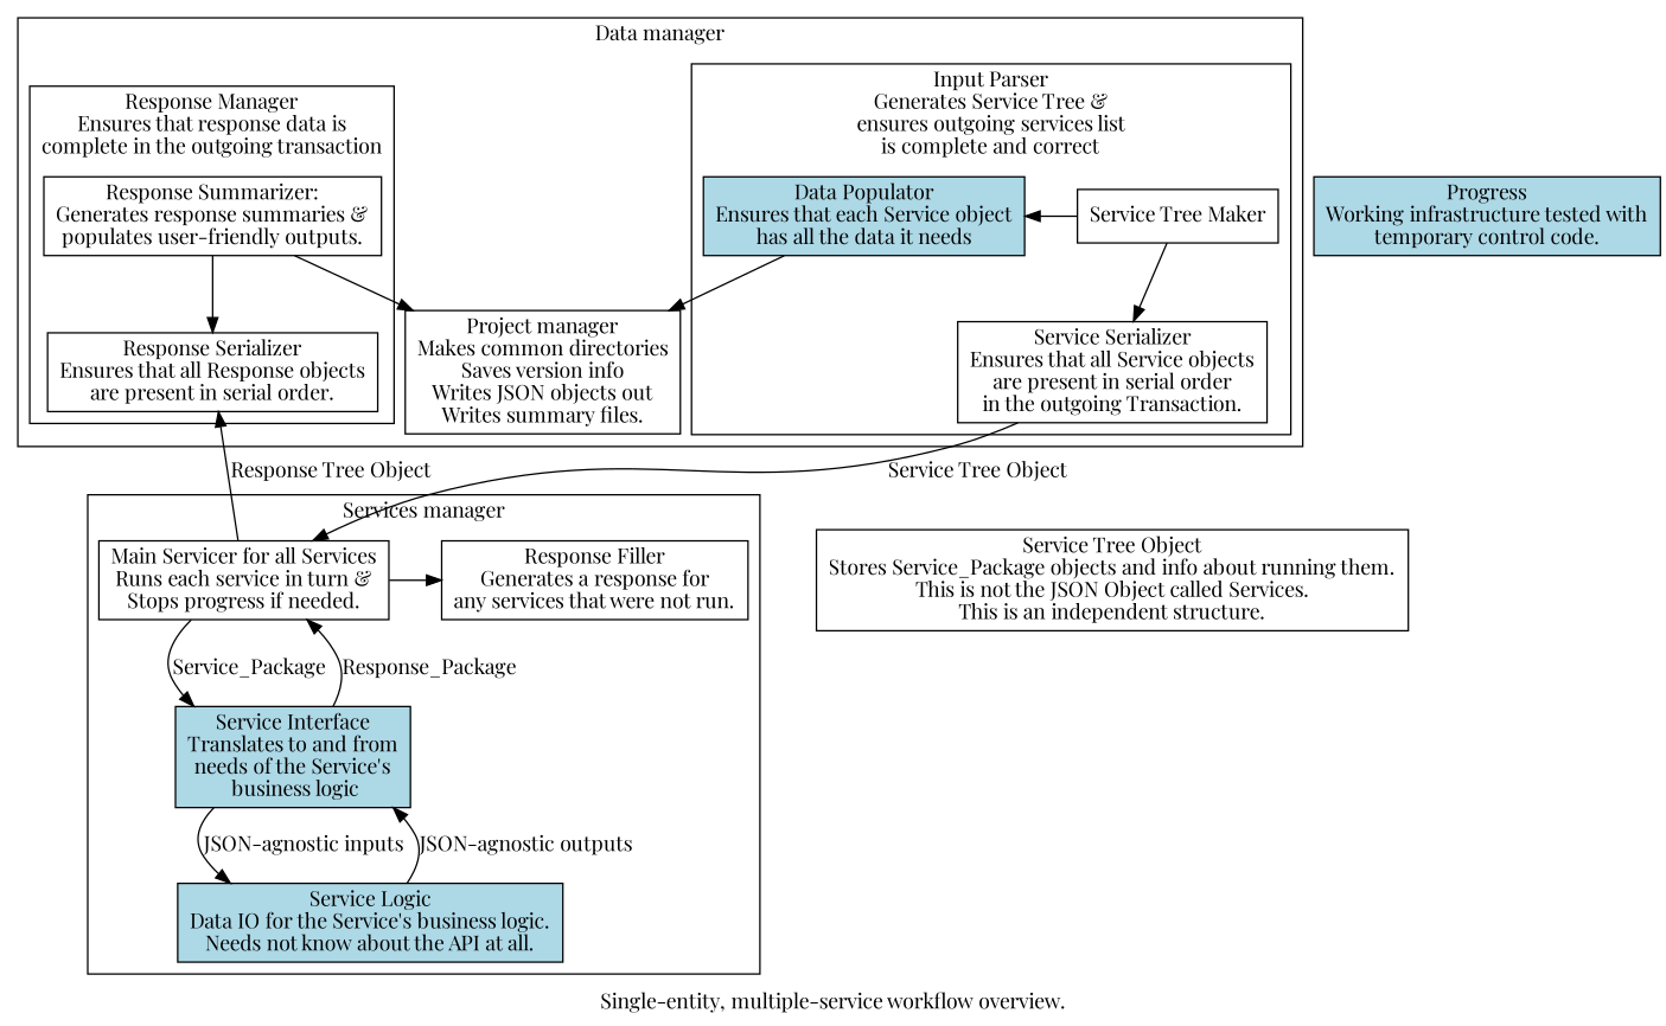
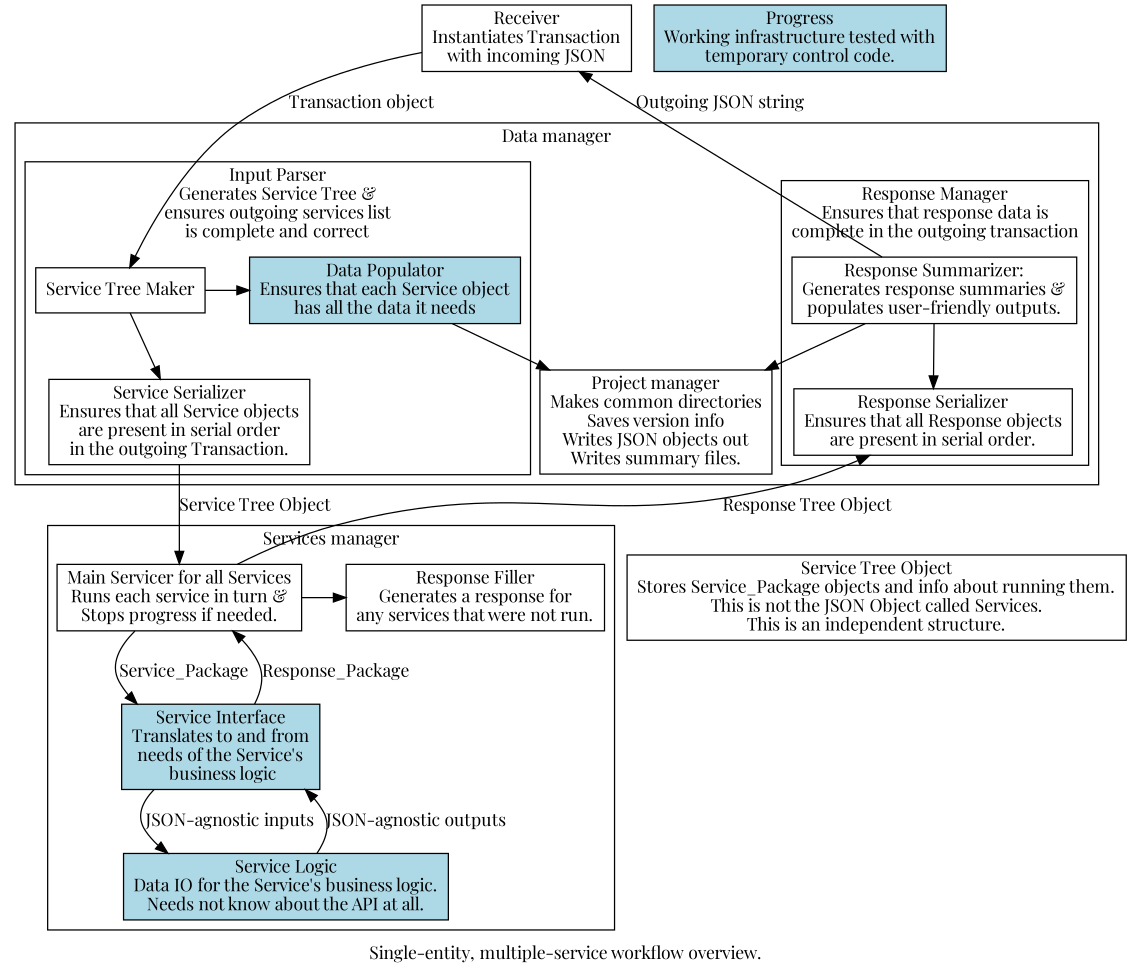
  digraph {
    compound=True
    label="Single-entity, multiple-service workflow overview."
    fontname="Playfair Display"
    node [shape=box fontname="Playfair Display"]
    edge [fontname="Playfair Display"]
    n1 [label="Service Tree Maker\n"]
    n2 [fillcolor=lightblue label="Data Populator\nEnsures that each Service object\nhas all the data it needs" style=filled]
    n3 [label="Service Serializer\nEnsures that all Service objects\nare present in serial order\nin the outgoing Transaction."]
    n4 [label="Response Summarizer:\nGenerates response summaries &\npopulates user-friendly outputs."]
    n5 [label="Response Serializer\nEnsures that all Response objects\nare present in serial order."]
    n6 [label="Project manager\nMakes common directories\nSaves version info\nWrites JSON objects out\nWrites summary files."]
    n7 [label="Main Servicer for all Services\nRuns each service in turn &\nStops progress if needed."]
    n8 [label="Response Filler\nGenerates a response for\nany services that were not run."]
    n9 [fillcolor=lightblue label="Service Interface\nTranslates to and from\nneeds of the Service's\n business logic" style=filled]
    n10 [fillcolor=lightblue label="Service Logic\nData IO for the Service's business logic.\nNeeds not know about the API at all." style=filled]
+   n11 [label="Receiver\nInstantiates Transaction\nwith incoming JSON"]
    n12 [label="Service Tree Object\nStores Service_Package objects and info about running them.\nThis is not the JSON Object called Services.\nThis is an independent structure."]
    n13 [fillcolor=lightblue label="Progress\nWorking infrastructure tested with\ntemporary control code." style=filled]
    subgraph cluster_1 {
      label="Data manager"
      n6
      subgraph cluster_2 {
        label="Input Parser\nGenerates Service Tree &\nensures outgoing services list\nis complete and correct"
        n3
        subgraph sub_3 {
          label="Input Parser\nGenerates Service Tree &\nensures outgoing services list\nis complete and correct"
          rank=same
          n1
          n2
        }
      }
      subgraph cluster_4 {
        label="Response Manager\nEnsures that response data is\ncomplete in the outgoing transaction"
        n4
        n5
      }
    }
    subgraph cluster_5 {
      label="Services manager"
      n9
      n10
      subgraph sub_6 {
        label="Services manager"
        rank=same
        n7
        n8
      }
    }
    n1 -> n2
    n1 -> n3
    n2 -> n6
    n3 -> n7 [label="Service Tree Object  "]
    n3 -> n12 [style=invis]
    n4 -> n5
    n4 -> n6
    n5 -> n7 [dir=back label="Response Tree Object  "]
    n7 -> n8
    n7 -> n9 [label="Service_Package  "]
    n7 -> n9 [dir=back label="Response_Package  "]
    n9 -> n10 [label="JSON-agnostic inputs  "]
    n9 -> n10 [dir=back label="JSON-agnostic outputs  "]
+   n11 -> n1 [label="Transaction object  "]
+   n11 -> n4 [dir=back label="Outgoing JSON string  "]
  }
